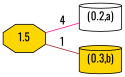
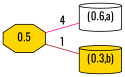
  graph {
    fontname=Oswald
    rankdir=LR
    node [fillcolor=gold fontname=Oswald shape=cylinder style=filled]
    edge [fontname=Oswald]
-   n1 [fillcolor=white label="(0.2,a)"]
+   n1 [fillcolor=white label="(0.6,a)"]
    n2 [label="(0.3,b)"]
-   n3 [label=1.5 shape=octagon]
+   n3 [label=0.5 shape=octagon]
    n3 -- n1 [color=deeppink label=4]
    n3 -- n2 [color=brown label=1]
  }
